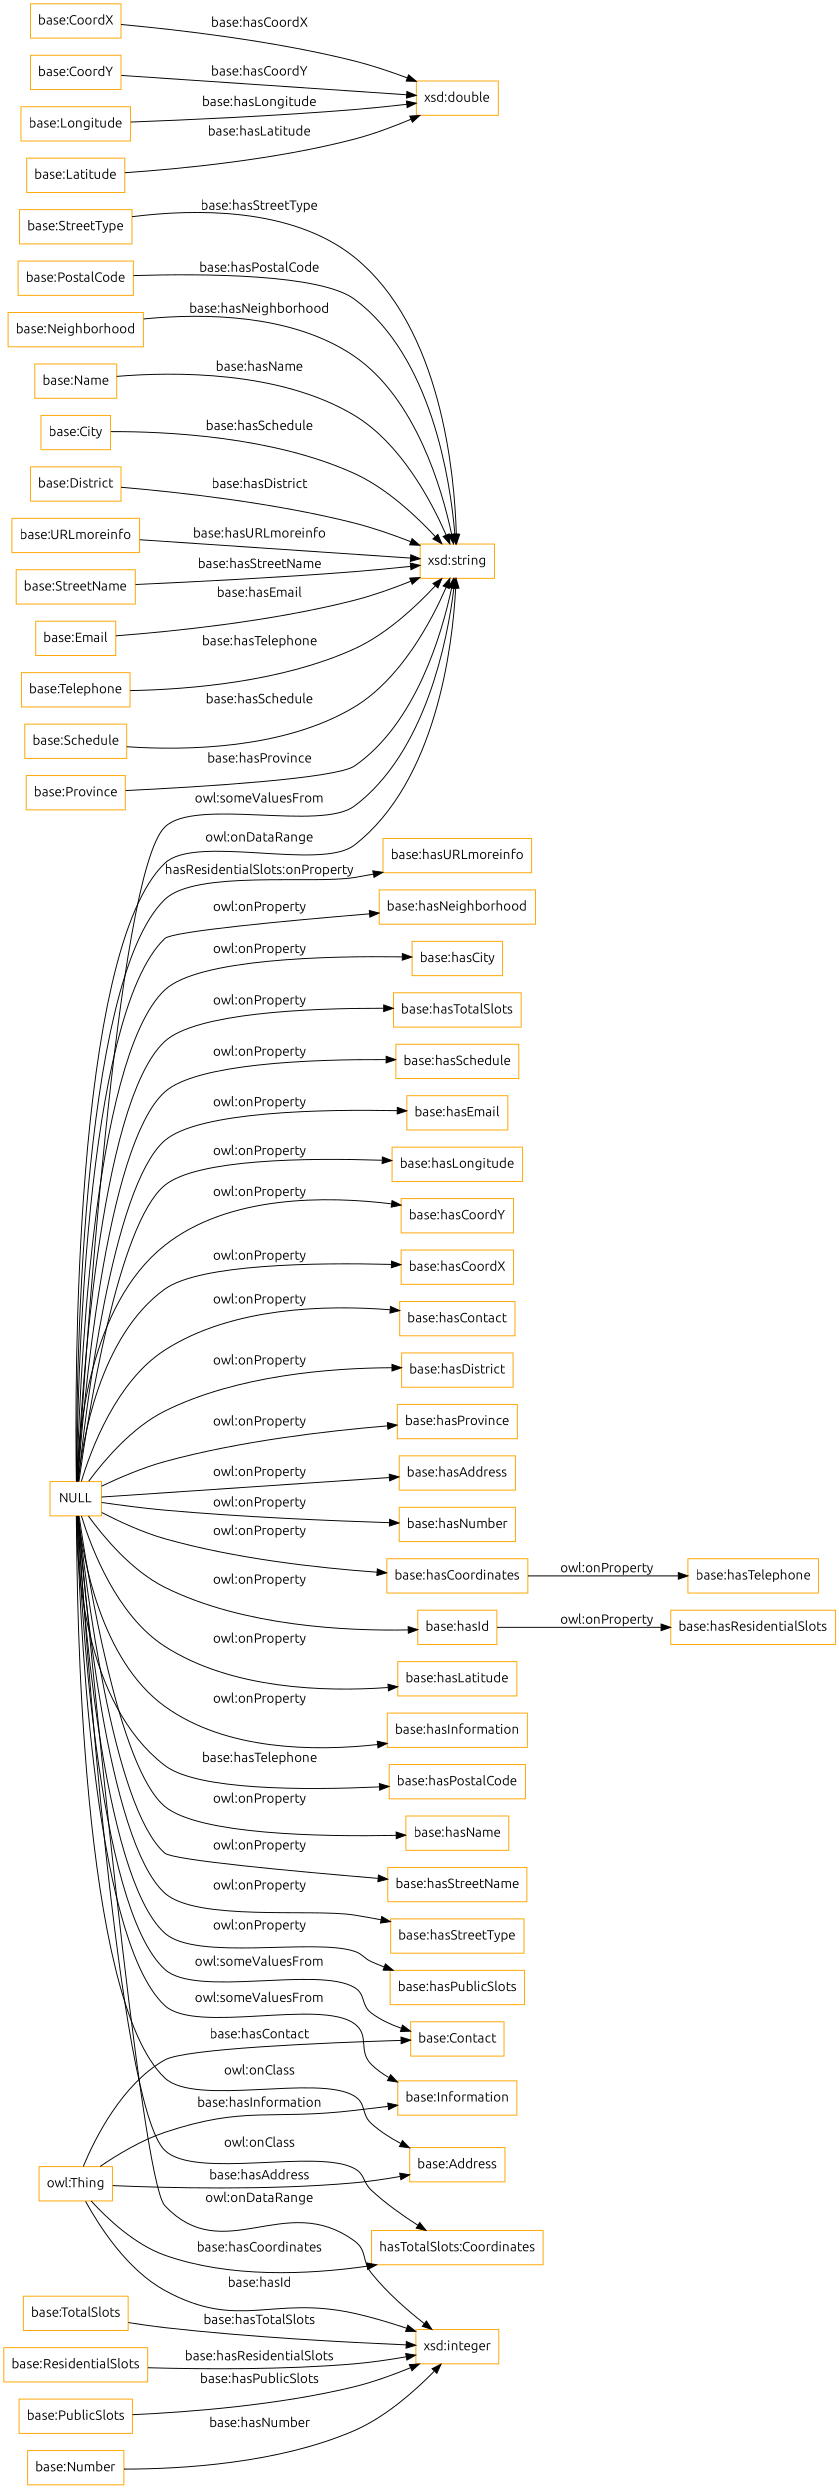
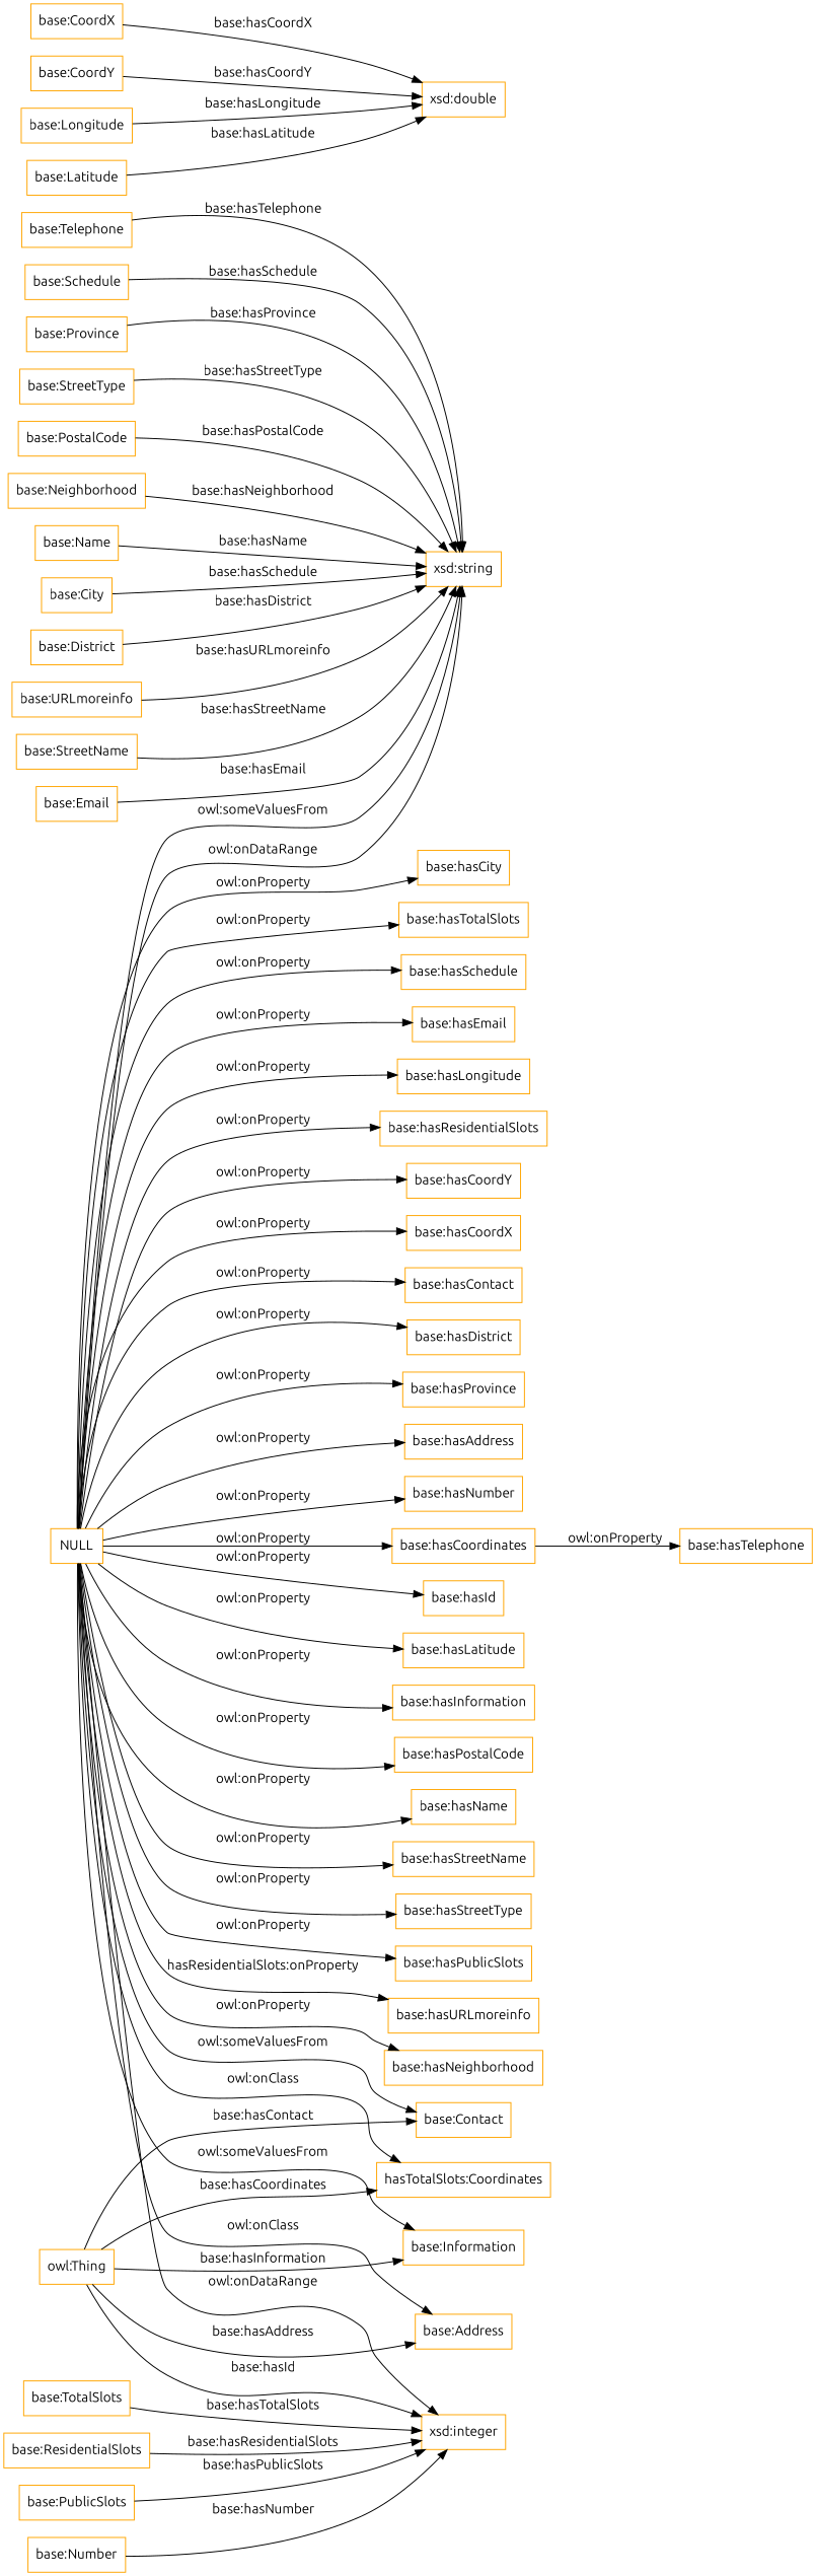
  digraph {
    fontname=Ubuntu
    rankdir=LR
    node [color=orange fontname=Ubuntu shape=rectangle]
    edge [fontname=Ubuntu]
    "base:Telephone"
    "xsd:string"
    "base:Schedule"
    "base:Province"
    "base:StreetType"
    "base:CoordX"
    "xsd:double"
    "base:PostalCode"
    "base:Neighborhood"
    "base:Name"
    "base:City"
    "base:District"
    "base:CoordY"
    "base:TotalSlots"
    "xsd:integer"
    "base:URLmoreinfo"
    "base:ResidentialSlots"
    "base:StreetName"
    "base:PublicSlots"
    "base:Email"
    "base:Number"
    "base:Longitude"
    "base:Latitude"
    NULL
    "base:Contact"
    "base:Address"
    n27 [label="hasTotalSlots:Coordinates"]
    "base:Information"
    "base:hasResidentialSlots"
    "base:hasCoordY"
    "base:hasCoordX"
    "base:hasContact"
    "base:hasDistrict"
    "base:hasProvince"
    "base:hasAddress"
    "base:hasNumber"
    "base:hasCoordinates"
    "base:hasId"
    "base:hasLatitude"
    "base:hasInformation"
    "base:hasPostalCode"
    "base:hasName"
    "base:hasStreetName"
    "base:hasStreetType"
    "base:hasPublicSlots"
    "base:hasURLmoreinfo"
    "base:hasNeighborhood"
    "base:hasCity"
    "base:hasTotalSlots"
    "base:hasSchedule"
    "base:hasEmail"
    "base:hasLongitude"
    "base:hasTelephone"
    "owl:Thing"
    "base:Telephone" -> "xsd:string" [label="base:hasTelephone"]
    "base:Schedule" -> "xsd:string" [label="base:hasSchedule"]
    "base:Province" -> "xsd:string" [label="base:hasProvince"]
    "base:StreetType" -> "xsd:string" [label="base:hasStreetType"]
    "base:CoordX" -> "xsd:double" [label="base:hasCoordX"]
    "base:PostalCode" -> "xsd:string" [label="base:hasPostalCode"]
    "base:Neighborhood" -> "xsd:string" [label="base:hasNeighborhood"]
    "base:Name" -> "xsd:string" [label="base:hasName"]
    "base:City" -> "xsd:string" [label="base:hasSchedule"]
    "base:District" -> "xsd:string" [label="base:hasDistrict"]
    "base:CoordY" -> "xsd:double" [label="base:hasCoordY"]
    "base:TotalSlots" -> "xsd:integer" [label="base:hasTotalSlots"]
    "base:URLmoreinfo" -> "xsd:string" [label="base:hasURLmoreinfo"]
    "base:ResidentialSlots" -> "xsd:integer" [label="base:hasResidentialSlots"]
    "base:StreetName" -> "xsd:string" [label="base:hasStreetName"]
    "base:PublicSlots" -> "xsd:integer" [label="base:hasPublicSlots"]
    "base:Email" -> "xsd:string" [label="base:hasEmail"]
    "base:Number" -> "xsd:integer" [label="base:hasNumber"]
    "base:Longitude" -> "xsd:double" [label="base:hasLongitude"]
    "base:Latitude" -> "xsd:double" [label="base:hasLatitude"]
    NULL -> "xsd:string" [label="owl:someValuesFrom"]
    NULL -> "xsd:string" [label="owl:onDataRange"]
    NULL -> "xsd:integer" [label="owl:onDataRange"]
    NULL -> "base:Contact" [label="owl:someValuesFrom"]
    NULL -> "base:Address" [label="owl:onClass"]
    NULL -> n27 [label="owl:onClass"]
    NULL -> "base:Information" [label="owl:someValuesFrom"]
-   "base:hasId" -> "base:hasResidentialSlots" [label="owl:onProperty"]
+   NULL -> "base:hasResidentialSlots" [label="owl:onProperty"]
    NULL -> "base:hasCoordY" [label="owl:onProperty"]
    NULL -> "base:hasCoordX" [label="owl:onProperty"]
    NULL -> "base:hasContact" [label="owl:onProperty"]
    NULL -> "base:hasDistrict" [label="owl:onProperty"]
    NULL -> "base:hasProvince" [label="owl:onProperty"]
    NULL -> "base:hasAddress" [label="owl:onProperty"]
    NULL -> "base:hasNumber" [label="owl:onProperty"]
    NULL -> "base:hasCoordinates" [label="owl:onProperty"]
    NULL -> "base:hasId" [label="owl:onProperty"]
    NULL -> "base:hasLatitude" [label="owl:onProperty"]
    NULL -> "base:hasInformation" [label="owl:onProperty"]
-   NULL -> "base:hasPostalCode" [label="base:hasTelephone"]
+   NULL -> "base:hasPostalCode" [label="owl:onProperty"]
    NULL -> "base:hasName" [label="owl:onProperty"]
    NULL -> "base:hasStreetName" [label="owl:onProperty"]
    NULL -> "base:hasStreetType" [label="owl:onProperty"]
    NULL -> "base:hasPublicSlots" [label="owl:onProperty"]
    NULL -> "base:hasURLmoreinfo" [label="hasResidentialSlots:onProperty"]
    NULL -> "base:hasNeighborhood" [label="owl:onProperty"]
    NULL -> "base:hasCity" [label="owl:onProperty"]
    NULL -> "base:hasTotalSlots" [label="owl:onProperty"]
    NULL -> "base:hasSchedule" [label="owl:onProperty"]
    NULL -> "base:hasEmail" [label="owl:onProperty"]
    NULL -> "base:hasLongitude" [label="owl:onProperty"]
    "base:hasCoordinates" -> "base:hasTelephone" [label="owl:onProperty"]
    "owl:Thing" -> "xsd:integer" [label="base:hasId"]
    "owl:Thing" -> "base:Contact" [label="base:hasContact"]
    "owl:Thing" -> "base:Address" [label="base:hasAddress"]
    "owl:Thing" -> n27 [label="base:hasCoordinates"]
    "owl:Thing" -> "base:Information" [label="base:hasInformation"]
  }
